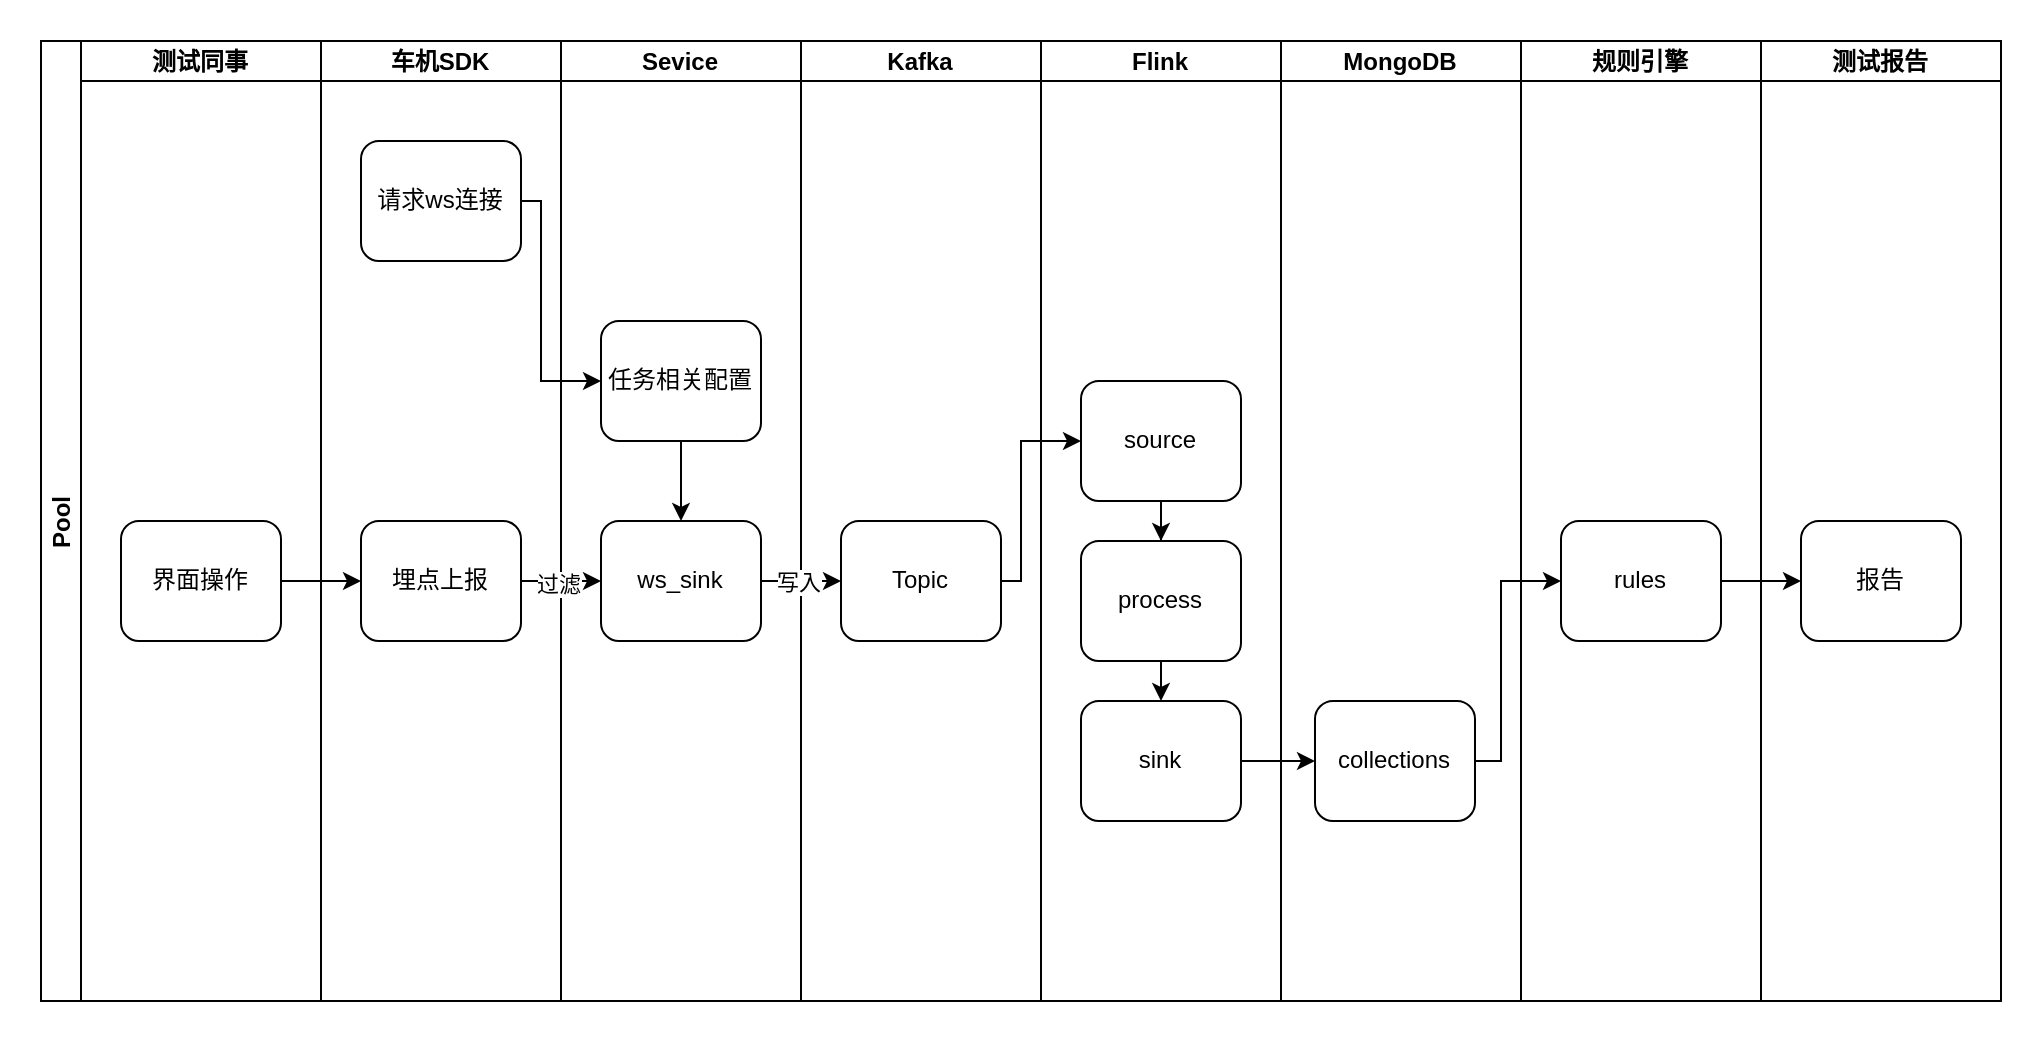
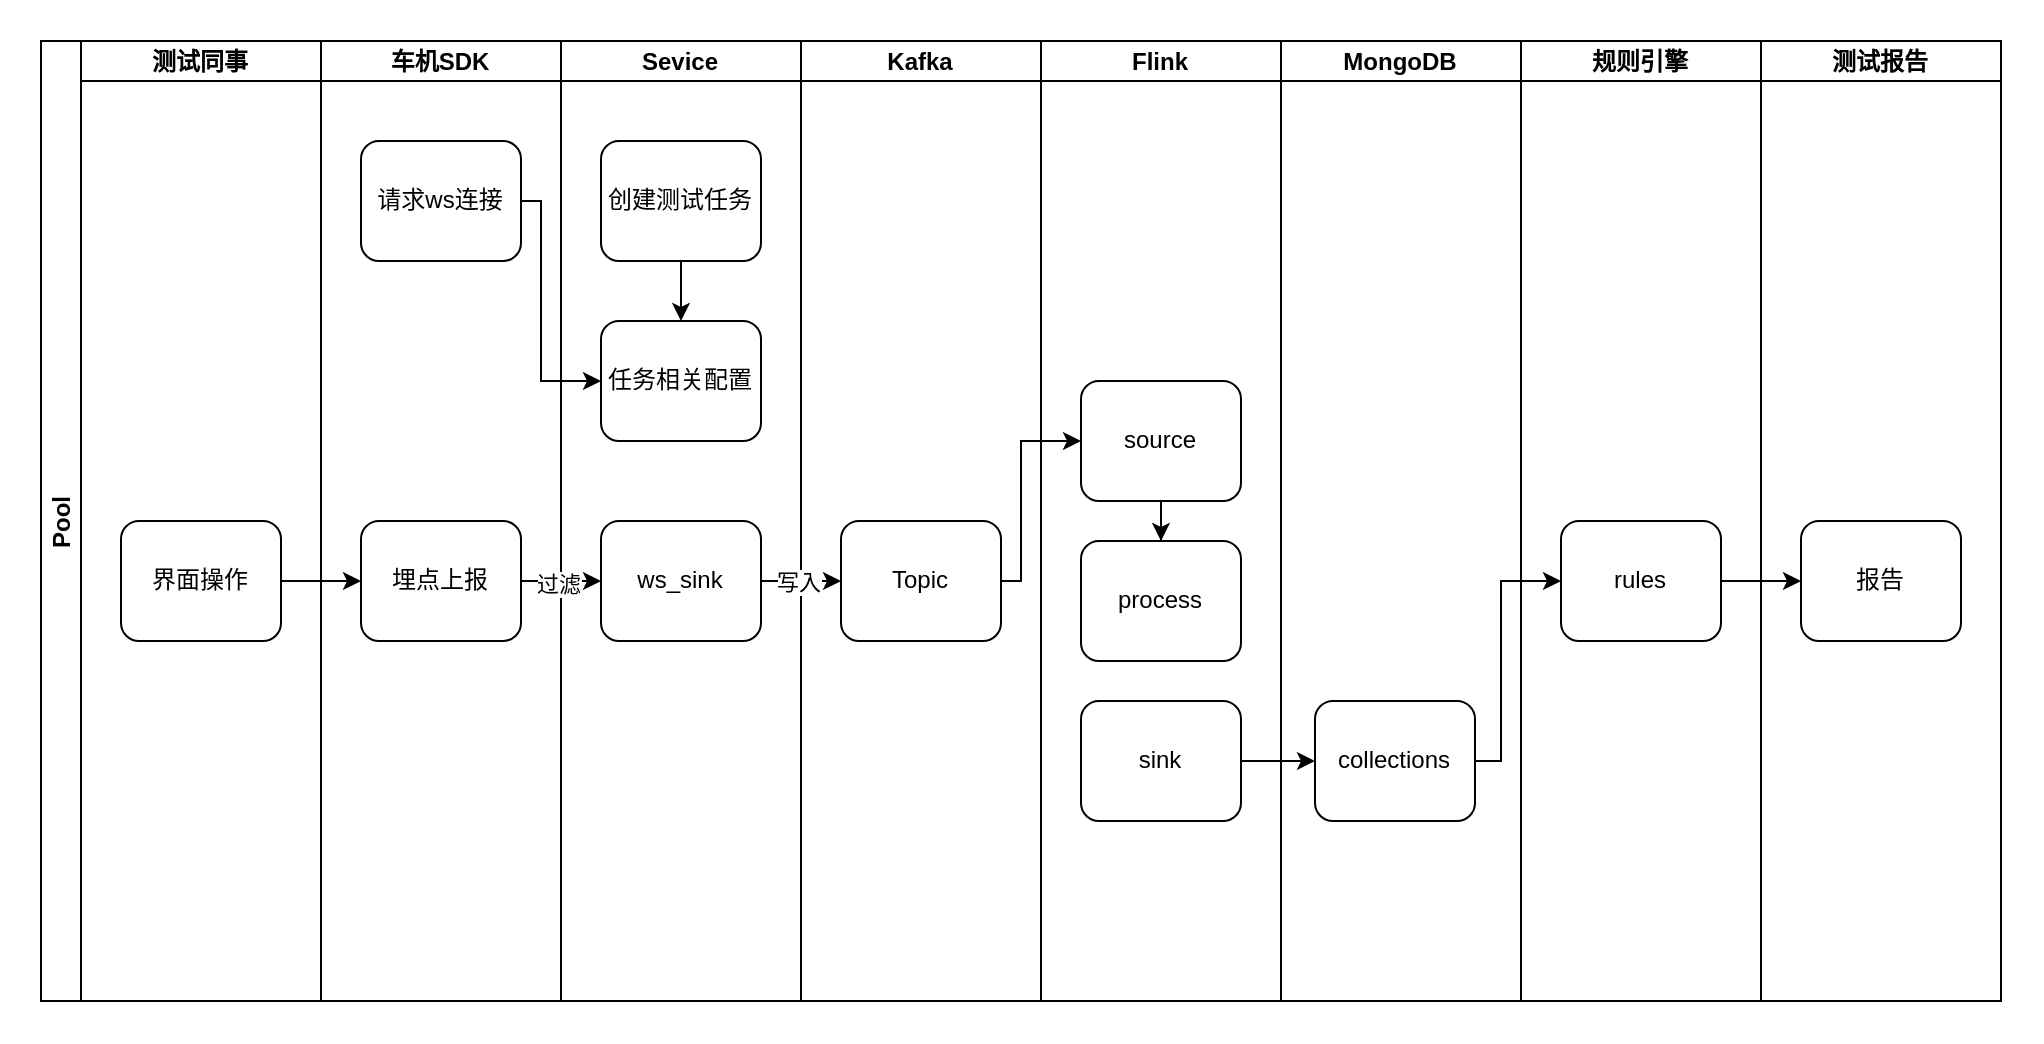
  <mxCell id="0" />
  <mxCell id="1" parent="0" />
  <mxCell id="2" value="Pool" style="swimlane;childLayout=stackLayout;resizeParent=1;resizeParentMax=0;startSize=20;horizontal=0;horizontalStack=1;" vertex="1" parent="1"><mxGeometry x="20" y="20" width="980" height="480" as="geometry" /></mxCell>
  <mxCell id="3" value="测试同事" style="swimlane;startSize=20;" vertex="1" parent="2"><mxGeometry x="20" width="120" height="480" as="geometry" /></mxCell>
  <mxCell id="4" value="界面操作" style="rounded=1;whiteSpace=wrap;html=1;" vertex="1" parent="3"><mxGeometry x="20" y="240" width="80" height="60" as="geometry" /></mxCell>
  <mxCell id="5" value="车机SDK" style="swimlane;startSize=20;" vertex="1" parent="2"><mxGeometry x="140" width="120" height="480" as="geometry" /></mxCell>
  <mxCell id="6" value="请求ws连接" style="rounded=1;whiteSpace=wrap;html=1;" vertex="1" parent="5"><mxGeometry x="20" y="50" width="80" height="60" as="geometry" /></mxCell>
  <mxCell id="7" value="埋点上报" style="rounded=1;whiteSpace=wrap;html=1;" vertex="1" parent="5"><mxGeometry x="20" y="240" width="80" height="60" as="geometry" /></mxCell>
  <mxCell id="8" value="Sevice" style="swimlane;startSize=20;" vertex="1" parent="2"><mxGeometry x="260" width="120" height="480" as="geometry" /></mxCell>
- <mxCell id="11" style="edgeStyle=orthogonalEdgeStyle;rounded=0;orthogonalLoop=1;jettySize=auto;html=1;exitX=0.5;exitY=1;exitDx=0;exitDy=0;" edge="1" parent="8" source="12" target="13"><mxGeometry relative="1" as="geometry" /></mxCell>
+ <mxCell id="9" style="edgeStyle=orthogonalEdgeStyle;rounded=0;orthogonalLoop=1;jettySize=auto;html=1;exitX=0.5;exitY=1;exitDx=0;exitDy=0;entryX=0.5;entryY=0;entryDx=0;entryDy=0;" edge="1" parent="8" source="10" target="12"><mxGeometry relative="1" as="geometry" /></mxCell>
+ <mxCell id="10" value="创建测试任务" style="rounded=1;whiteSpace=wrap;html=1;" vertex="1" parent="8"><mxGeometry x="20" y="50" width="80" height="60" as="geometry" /></mxCell>
  <mxCell id="12" value="任务相关配置" style="rounded=1;whiteSpace=wrap;html=1;" vertex="1" parent="8"><mxGeometry x="20" y="140" width="80" height="60" as="geometry" /></mxCell>
  <mxCell id="13" value="ws_sink" style="rounded=1;whiteSpace=wrap;html=1;" vertex="1" parent="8"><mxGeometry x="20" y="240" width="80" height="60" as="geometry" /></mxCell>
  <mxCell id="14" value="Kafka" style="swimlane;startSize=20;" vertex="1" parent="2"><mxGeometry x="380" width="120" height="480" as="geometry" /></mxCell>
  <mxCell id="15" value="Topic" style="rounded=1;whiteSpace=wrap;html=1;" vertex="1" parent="14"><mxGeometry x="20" y="240" width="80" height="60" as="geometry" /></mxCell>
  <mxCell id="16" value="Flink" style="swimlane;startSize=20;" vertex="1" parent="2"><mxGeometry x="500" width="120" height="480" as="geometry" /></mxCell>
  <mxCell id="17" value="sink" style="rounded=1;whiteSpace=wrap;html=1;" vertex="1" parent="16"><mxGeometry x="20" y="330" width="80" height="60" as="geometry" /></mxCell>
  <mxCell id="18" style="edgeStyle=orthogonalEdgeStyle;rounded=0;orthogonalLoop=1;jettySize=auto;html=1;exitX=0.5;exitY=1;exitDx=0;exitDy=0;" edge="1" parent="16" source="19" target="21"><mxGeometry relative="1" as="geometry" /></mxCell>
  <mxCell id="19" value="source" style="rounded=1;whiteSpace=wrap;html=1;" vertex="1" parent="16"><mxGeometry x="20" y="170" width="80" height="60" as="geometry" /></mxCell>
- <mxCell id="20" style="edgeStyle=orthogonalEdgeStyle;rounded=0;orthogonalLoop=1;jettySize=auto;html=1;exitX=0.5;exitY=1;exitDx=0;exitDy=0;entryX=0.5;entryY=0;entryDx=0;entryDy=0;" edge="1" parent="16" source="21" target="17"><mxGeometry relative="1" as="geometry" /></mxCell>
  <mxCell id="21" value="process" style="rounded=1;whiteSpace=wrap;html=1;" vertex="1" parent="16"><mxGeometry x="20" y="250" width="80" height="60" as="geometry" /></mxCell>
  <mxCell id="22" value="MongoDB" style="swimlane;startSize=20;" vertex="1" parent="2"><mxGeometry x="620" width="120" height="480" as="geometry" /></mxCell>
  <mxCell id="23" value="collections" style="rounded=1;whiteSpace=wrap;html=1;" vertex="1" parent="22"><mxGeometry x="17" y="330" width="80" height="60" as="geometry" /></mxCell>
  <mxCell id="24" value="规则引擎" style="swimlane;startSize=20;" vertex="1" parent="2"><mxGeometry x="740" width="120" height="480" as="geometry" /></mxCell>
  <mxCell id="25" value="rules" style="rounded=1;whiteSpace=wrap;html=1;" vertex="1" parent="24"><mxGeometry x="20" y="240" width="80" height="60" as="geometry" /></mxCell>
  <mxCell id="26" value="测试报告" style="swimlane;startSize=20;" vertex="1" parent="2"><mxGeometry x="860" width="120" height="480" as="geometry" /></mxCell>
  <mxCell id="27" value="报告" style="rounded=1;whiteSpace=wrap;html=1;" vertex="1" parent="26"><mxGeometry x="20" y="240" width="80" height="60" as="geometry" /></mxCell>
  <mxCell id="28" style="edgeStyle=orthogonalEdgeStyle;rounded=0;orthogonalLoop=1;jettySize=auto;html=1;exitX=1;exitY=0.5;exitDx=0;exitDy=0;entryX=0;entryY=0.5;entryDx=0;entryDy=0;" edge="1" parent="2" source="6" target="12"><mxGeometry relative="1" as="geometry"><Array as="points"><mxPoint x="250" y="80" /><mxPoint x="250" y="170" /></Array></mxGeometry></mxCell>
  <mxCell id="29" style="edgeStyle=orthogonalEdgeStyle;rounded=0;orthogonalLoop=1;jettySize=auto;html=1;exitX=1;exitY=0.5;exitDx=0;exitDy=0;entryX=0;entryY=0.5;entryDx=0;entryDy=0;" edge="1" parent="2" source="4" target="7"><mxGeometry relative="1" as="geometry" /></mxCell>
  <mxCell id="30" style="edgeStyle=orthogonalEdgeStyle;rounded=0;orthogonalLoop=1;jettySize=auto;html=1;exitX=1;exitY=0.5;exitDx=0;exitDy=0;entryX=0;entryY=0.5;entryDx=0;entryDy=0;" edge="1" parent="2" source="7" target="13"><mxGeometry relative="1" as="geometry" /></mxCell>
  <mxCell id="31" value="过滤" style="edgeLabel;html=1;align=center;verticalAlign=middle;resizable=0;points=[];" vertex="1" connectable="0" parent="30"><mxGeometry x="-0.1" y="-1" relative="1" as="geometry"><mxPoint as="offset" /></mxGeometry></mxCell>
  <mxCell id="32" style="edgeStyle=orthogonalEdgeStyle;rounded=0;orthogonalLoop=1;jettySize=auto;html=1;exitX=1;exitY=0.5;exitDx=0;exitDy=0;entryX=0;entryY=0.5;entryDx=0;entryDy=0;" edge="1" parent="2" source="13" target="15"><mxGeometry relative="1" as="geometry" /></mxCell>
  <mxCell id="33" value="写入" style="edgeLabel;html=1;align=center;verticalAlign=middle;resizable=0;points=[];" vertex="1" connectable="0" parent="32"><mxGeometry x="-0.1" relative="1" as="geometry"><mxPoint as="offset" /></mxGeometry></mxCell>
  <mxCell id="34" style="edgeStyle=orthogonalEdgeStyle;rounded=0;orthogonalLoop=1;jettySize=auto;html=1;exitX=1;exitY=0.5;exitDx=0;exitDy=0;entryX=0;entryY=0.5;entryDx=0;entryDy=0;" edge="1" parent="2" source="23" target="25"><mxGeometry relative="1" as="geometry"><Array as="points"><mxPoint x="730" y="360" /><mxPoint x="730" y="270" /></Array></mxGeometry></mxCell>
  <mxCell id="35" style="edgeStyle=orthogonalEdgeStyle;rounded=0;orthogonalLoop=1;jettySize=auto;html=1;exitX=1;exitY=0.5;exitDx=0;exitDy=0;entryX=0;entryY=0.5;entryDx=0;entryDy=0;" edge="1" parent="2" source="25" target="27"><mxGeometry relative="1" as="geometry" /></mxCell>
  <mxCell id="36" style="edgeStyle=orthogonalEdgeStyle;rounded=0;orthogonalLoop=1;jettySize=auto;html=1;exitX=1;exitY=0.5;exitDx=0;exitDy=0;entryX=0;entryY=0.5;entryDx=0;entryDy=0;" edge="1" parent="2" source="15" target="19"><mxGeometry relative="1" as="geometry"><Array as="points"><mxPoint x="490" y="270" /><mxPoint x="490" y="200" /></Array></mxGeometry></mxCell>
  <mxCell id="37" style="edgeStyle=orthogonalEdgeStyle;rounded=0;orthogonalLoop=1;jettySize=auto;html=1;exitX=1;exitY=0.5;exitDx=0;exitDy=0;entryX=0;entryY=0.5;entryDx=0;entryDy=0;" edge="1" parent="2" source="17" target="23"><mxGeometry relative="1" as="geometry" /></mxCell>
